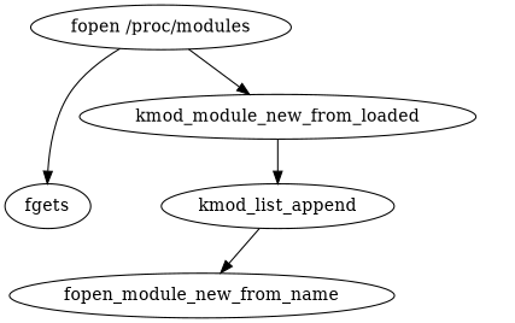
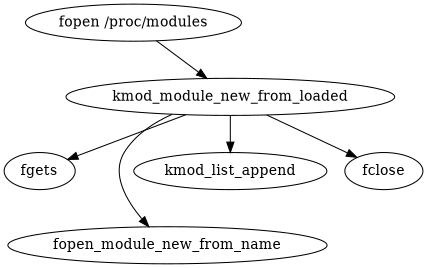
  digraph {
    kmod_module_new_from_loaded
    fgets
    n3 [label=fopen_module_new_from_name]
    kmod_list_append
+   fclose
    "fopen /proc/modules"
-   "fopen /proc/modules" -> fgets
-   kmod_list_append -> n3
+   kmod_module_new_from_loaded -> fgets
+   kmod_module_new_from_loaded -> n3
    kmod_module_new_from_loaded -> kmod_list_append
+   kmod_module_new_from_loaded -> fclose
    "fopen /proc/modules" -> kmod_module_new_from_loaded
  }
